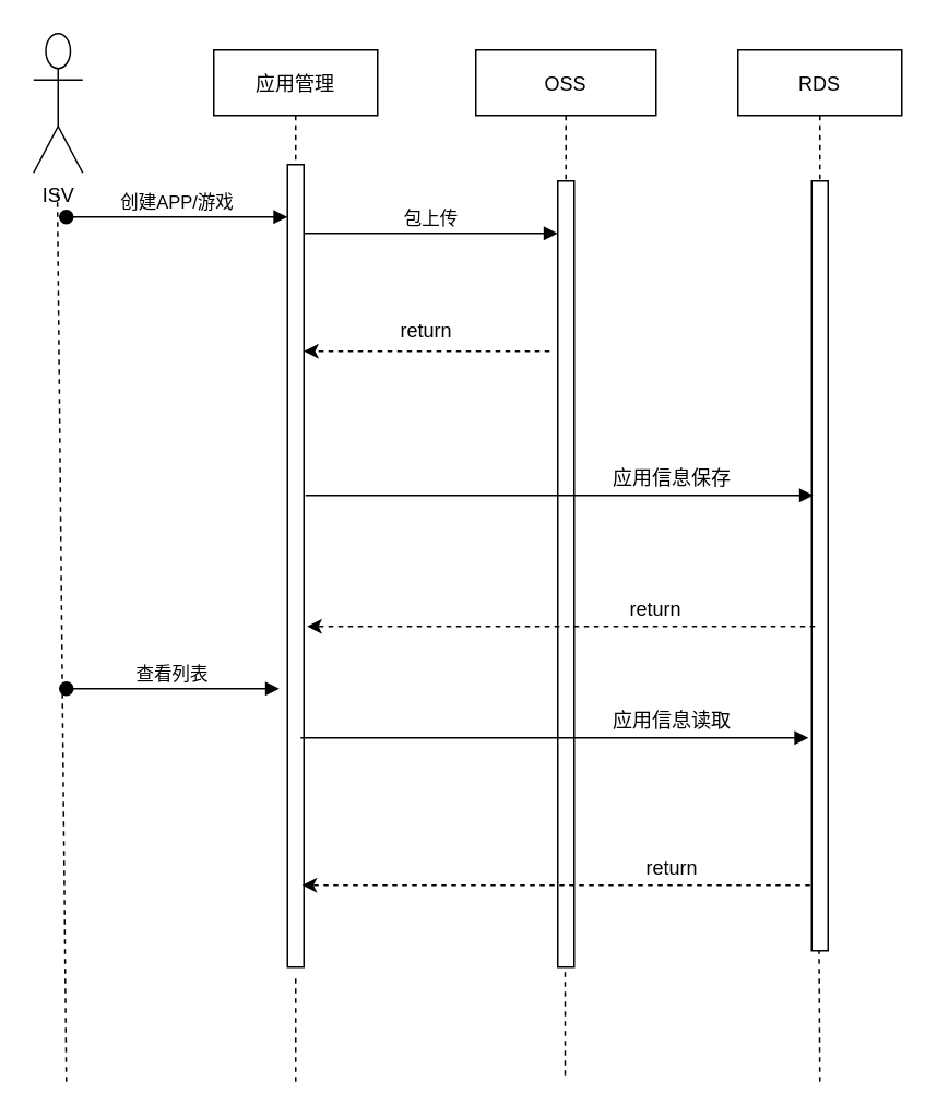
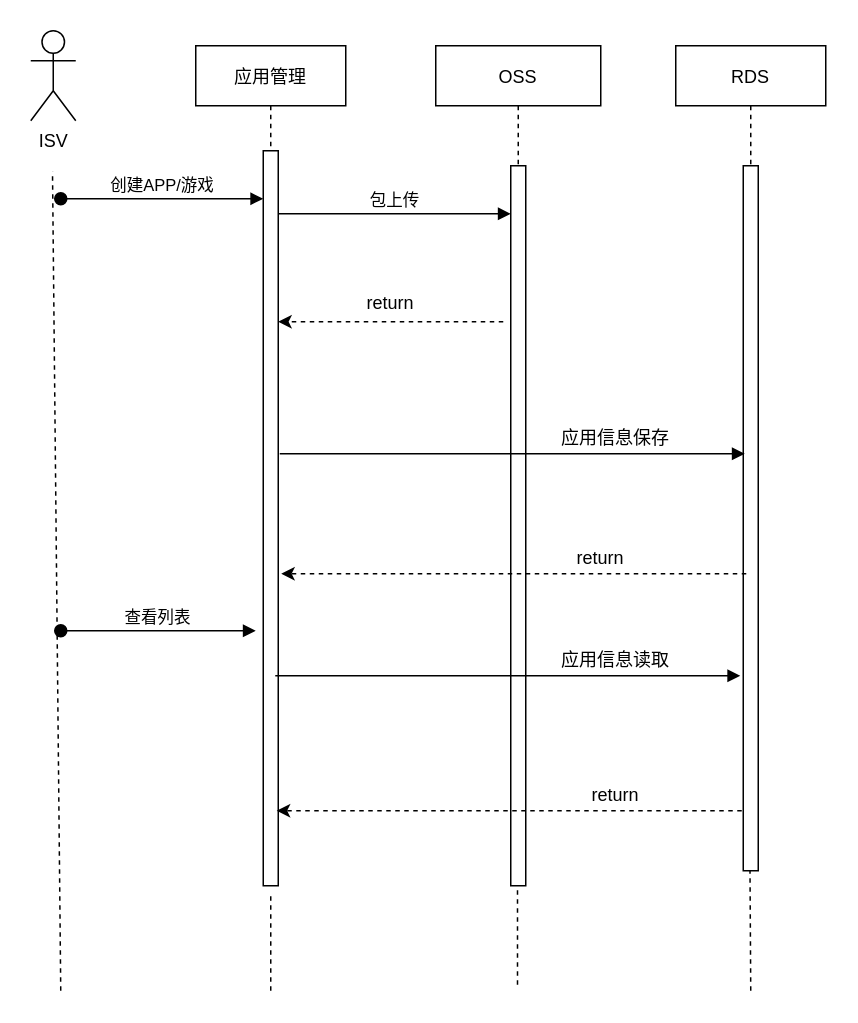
  <mxCell id="0" />
  <mxCell id="1" parent="0" />
  <mxCell id="2" value="应用管理" style="shape=umlLifeline;perimeter=lifelinePerimeter;container=1;collapsible=0;recursiveResize=0;rounded=0;shadow=0;strokeWidth=1;" parent="1" vertex="1"><mxGeometry x="130" y="30" width="100" height="560" as="geometry" /></mxCell>
  <mxCell id="3" value="" style="points=[];perimeter=orthogonalPerimeter;rounded=0;shadow=0;strokeWidth=1;" parent="2" vertex="1"><mxGeometry x="45" y="70" width="10" height="490" as="geometry" /></mxCell>
  <mxCell id="4" value="创建APP/游戏" style="verticalAlign=bottom;startArrow=oval;endArrow=block;startSize=8;shadow=0;strokeWidth=1;" parent="2" edge="1"><mxGeometry relative="1" as="geometry"><mxPoint x="-90" y="102" as="sourcePoint" /><mxPoint x="45" y="102" as="targetPoint" /></mxGeometry></mxCell>
  <mxCell id="5" value="OSS" style="shape=umlLifeline;perimeter=lifelinePerimeter;container=1;collapsible=0;recursiveResize=0;rounded=0;shadow=0;strokeWidth=1;" parent="1" vertex="1"><mxGeometry x="290" y="30" width="110" height="560" as="geometry" /></mxCell>
  <mxCell id="6" value="" style="points=[];perimeter=orthogonalPerimeter;rounded=0;shadow=0;strokeWidth=1;" parent="5" vertex="1"><mxGeometry x="50" y="80" width="10" height="480" as="geometry" /></mxCell>
  <mxCell id="7" value="包上传" style="verticalAlign=bottom;endArrow=block;entryX=0;entryY=0;shadow=0;strokeWidth=1;" parent="1" edge="1"><mxGeometry relative="1" as="geometry"><mxPoint x="185" y="142" as="sourcePoint" /><mxPoint x="340" y="142" as="targetPoint" /></mxGeometry></mxCell>
- <mxCell id="8" value="ISV" style="shape=umlActor;verticalLabelPosition=bottom;verticalAlign=top;html=1;outlineConnect=0;" vertex="1" parent="1"><mxGeometry x="20" y="20" width="30" height="85" as="geometry" /></mxCell>
+ <mxCell id="8" value="ISV" style="shape=umlActor;verticalLabelPosition=bottom;verticalAlign=top;html=1;outlineConnect=0;" vertex="1" parent="1"><mxGeometry x="20" y="20" width="30" height="60" as="geometry" /></mxCell>
  <mxCell id="9" value="RDS" style="shape=umlLifeline;perimeter=lifelinePerimeter;container=1;collapsible=0;recursiveResize=0;rounded=0;shadow=0;strokeWidth=1;" vertex="1" parent="1"><mxGeometry x="450" y="30" width="100" height="550" as="geometry" /></mxCell>
  <mxCell id="10" value="" style="points=[];perimeter=orthogonalPerimeter;rounded=0;shadow=0;strokeWidth=1;" vertex="1" parent="9"><mxGeometry x="45" y="80" width="10" height="470" as="geometry" /></mxCell>
  <mxCell id="11" value="" style="verticalAlign=bottom;endArrow=block;shadow=0;strokeWidth=1;" edge="1" parent="1"><mxGeometry x="0.552" y="23" relative="1" as="geometry"><mxPoint x="186" y="302" as="sourcePoint" /><mxPoint x="496" y="302" as="targetPoint" /><mxPoint as="offset" /></mxGeometry></mxCell>
  <mxCell id="12" value="应用信息保存" style="text;html=1;strokeColor=none;fillColor=none;align=center;verticalAlign=middle;whiteSpace=wrap;rounded=0;" vertex="1" parent="1"><mxGeometry x="360" y="282" width="100" height="20" as="geometry" /></mxCell>
  <mxCell id="13" value="" style="endArrow=classic;html=1;dashed=1;" edge="1" parent="1"><mxGeometry width="50" height="50" relative="1" as="geometry"><mxPoint x="335" y="214" as="sourcePoint" /><mxPoint x="185" y="214" as="targetPoint" /></mxGeometry></mxCell>
  <mxCell id="14" value="return" style="text;html=1;strokeColor=none;fillColor=none;align=center;verticalAlign=middle;whiteSpace=wrap;rounded=0;" vertex="1" parent="1"><mxGeometry x="210" y="192" width="100" height="20" as="geometry" /></mxCell>
  <mxCell id="15" value="" style="endArrow=classic;html=1;dashed=1;" edge="1" parent="1"><mxGeometry width="50" height="50" relative="1" as="geometry"><mxPoint x="497" y="382" as="sourcePoint" /><mxPoint x="187" y="382" as="targetPoint" /></mxGeometry></mxCell>
  <mxCell id="16" value="return" style="text;html=1;strokeColor=none;fillColor=none;align=center;verticalAlign=middle;whiteSpace=wrap;rounded=0;" vertex="1" parent="1"><mxGeometry x="350" y="362" width="100" height="20" as="geometry" /></mxCell>
  <mxCell id="17" value="查看列表" style="verticalAlign=bottom;startArrow=oval;endArrow=block;startSize=8;shadow=0;strokeWidth=1;" edge="1" parent="1"><mxGeometry relative="1" as="geometry"><mxPoint x="40" y="420" as="sourcePoint" /><mxPoint x="170" y="420" as="targetPoint" /></mxGeometry></mxCell>
  <mxCell id="18" value="" style="verticalAlign=bottom;endArrow=block;shadow=0;strokeWidth=1;" edge="1" parent="1"><mxGeometry x="0.552" y="23" relative="1" as="geometry"><mxPoint x="183" y="450" as="sourcePoint" /><mxPoint x="493" y="450" as="targetPoint" /><mxPoint as="offset" /></mxGeometry></mxCell>
  <mxCell id="19" value="" style="endArrow=classic;html=1;dashed=1;" edge="1" parent="1"><mxGeometry width="50" height="50" relative="1" as="geometry"><mxPoint x="494" y="540" as="sourcePoint" /><mxPoint x="184" y="540" as="targetPoint" /></mxGeometry></mxCell>
  <mxCell id="20" value="应用信息读取" style="text;html=1;strokeColor=none;fillColor=none;align=center;verticalAlign=middle;whiteSpace=wrap;rounded=0;" vertex="1" parent="1"><mxGeometry x="360" y="430" width="100" height="20" as="geometry" /></mxCell>
  <mxCell id="21" value="return" style="text;html=1;strokeColor=none;fillColor=none;align=center;verticalAlign=middle;whiteSpace=wrap;rounded=0;" vertex="1" parent="1"><mxGeometry x="360" y="520" width="100" height="20" as="geometry" /></mxCell>
  <mxCell id="22" value="" style="endArrow=none;dashed=1;html=1;entryX=0.5;entryY=1.008;entryDx=0;entryDy=0;entryPerimeter=0;" edge="1" parent="1" target="3"><mxGeometry width="50" height="50" relative="1" as="geometry"><mxPoint x="180" y="660" as="sourcePoint" /><mxPoint x="100" y="570" as="targetPoint" /></mxGeometry></mxCell>
  <mxCell id="23" value="" style="endArrow=none;dashed=1;html=1;entryX=0.5;entryY=1.008;entryDx=0;entryDy=0;entryPerimeter=0;" edge="1" parent="1"><mxGeometry width="50" height="50" relative="1" as="geometry"><mxPoint x="344.5" y="656.08" as="sourcePoint" /><mxPoint x="344.5" y="590" as="targetPoint" /></mxGeometry></mxCell>
  <mxCell id="24" value="" style="endArrow=none;dashed=1;html=1;entryX=0.5;entryY=1.008;entryDx=0;entryDy=0;entryPerimeter=0;" edge="1" parent="1"><mxGeometry width="50" height="50" relative="1" as="geometry"><mxPoint x="500" y="660" as="sourcePoint" /><mxPoint x="499.5" y="580" as="targetPoint" /></mxGeometry></mxCell>
  <mxCell id="25" value="" style="endArrow=none;dashed=1;html=1;entryX=0.5;entryY=1.008;entryDx=0;entryDy=0;entryPerimeter=0;" edge="1" parent="1"><mxGeometry width="50" height="50" relative="1" as="geometry"><mxPoint x="40" y="660" as="sourcePoint" /><mxPoint x="34.5" y="113.92" as="targetPoint" /></mxGeometry></mxCell>
